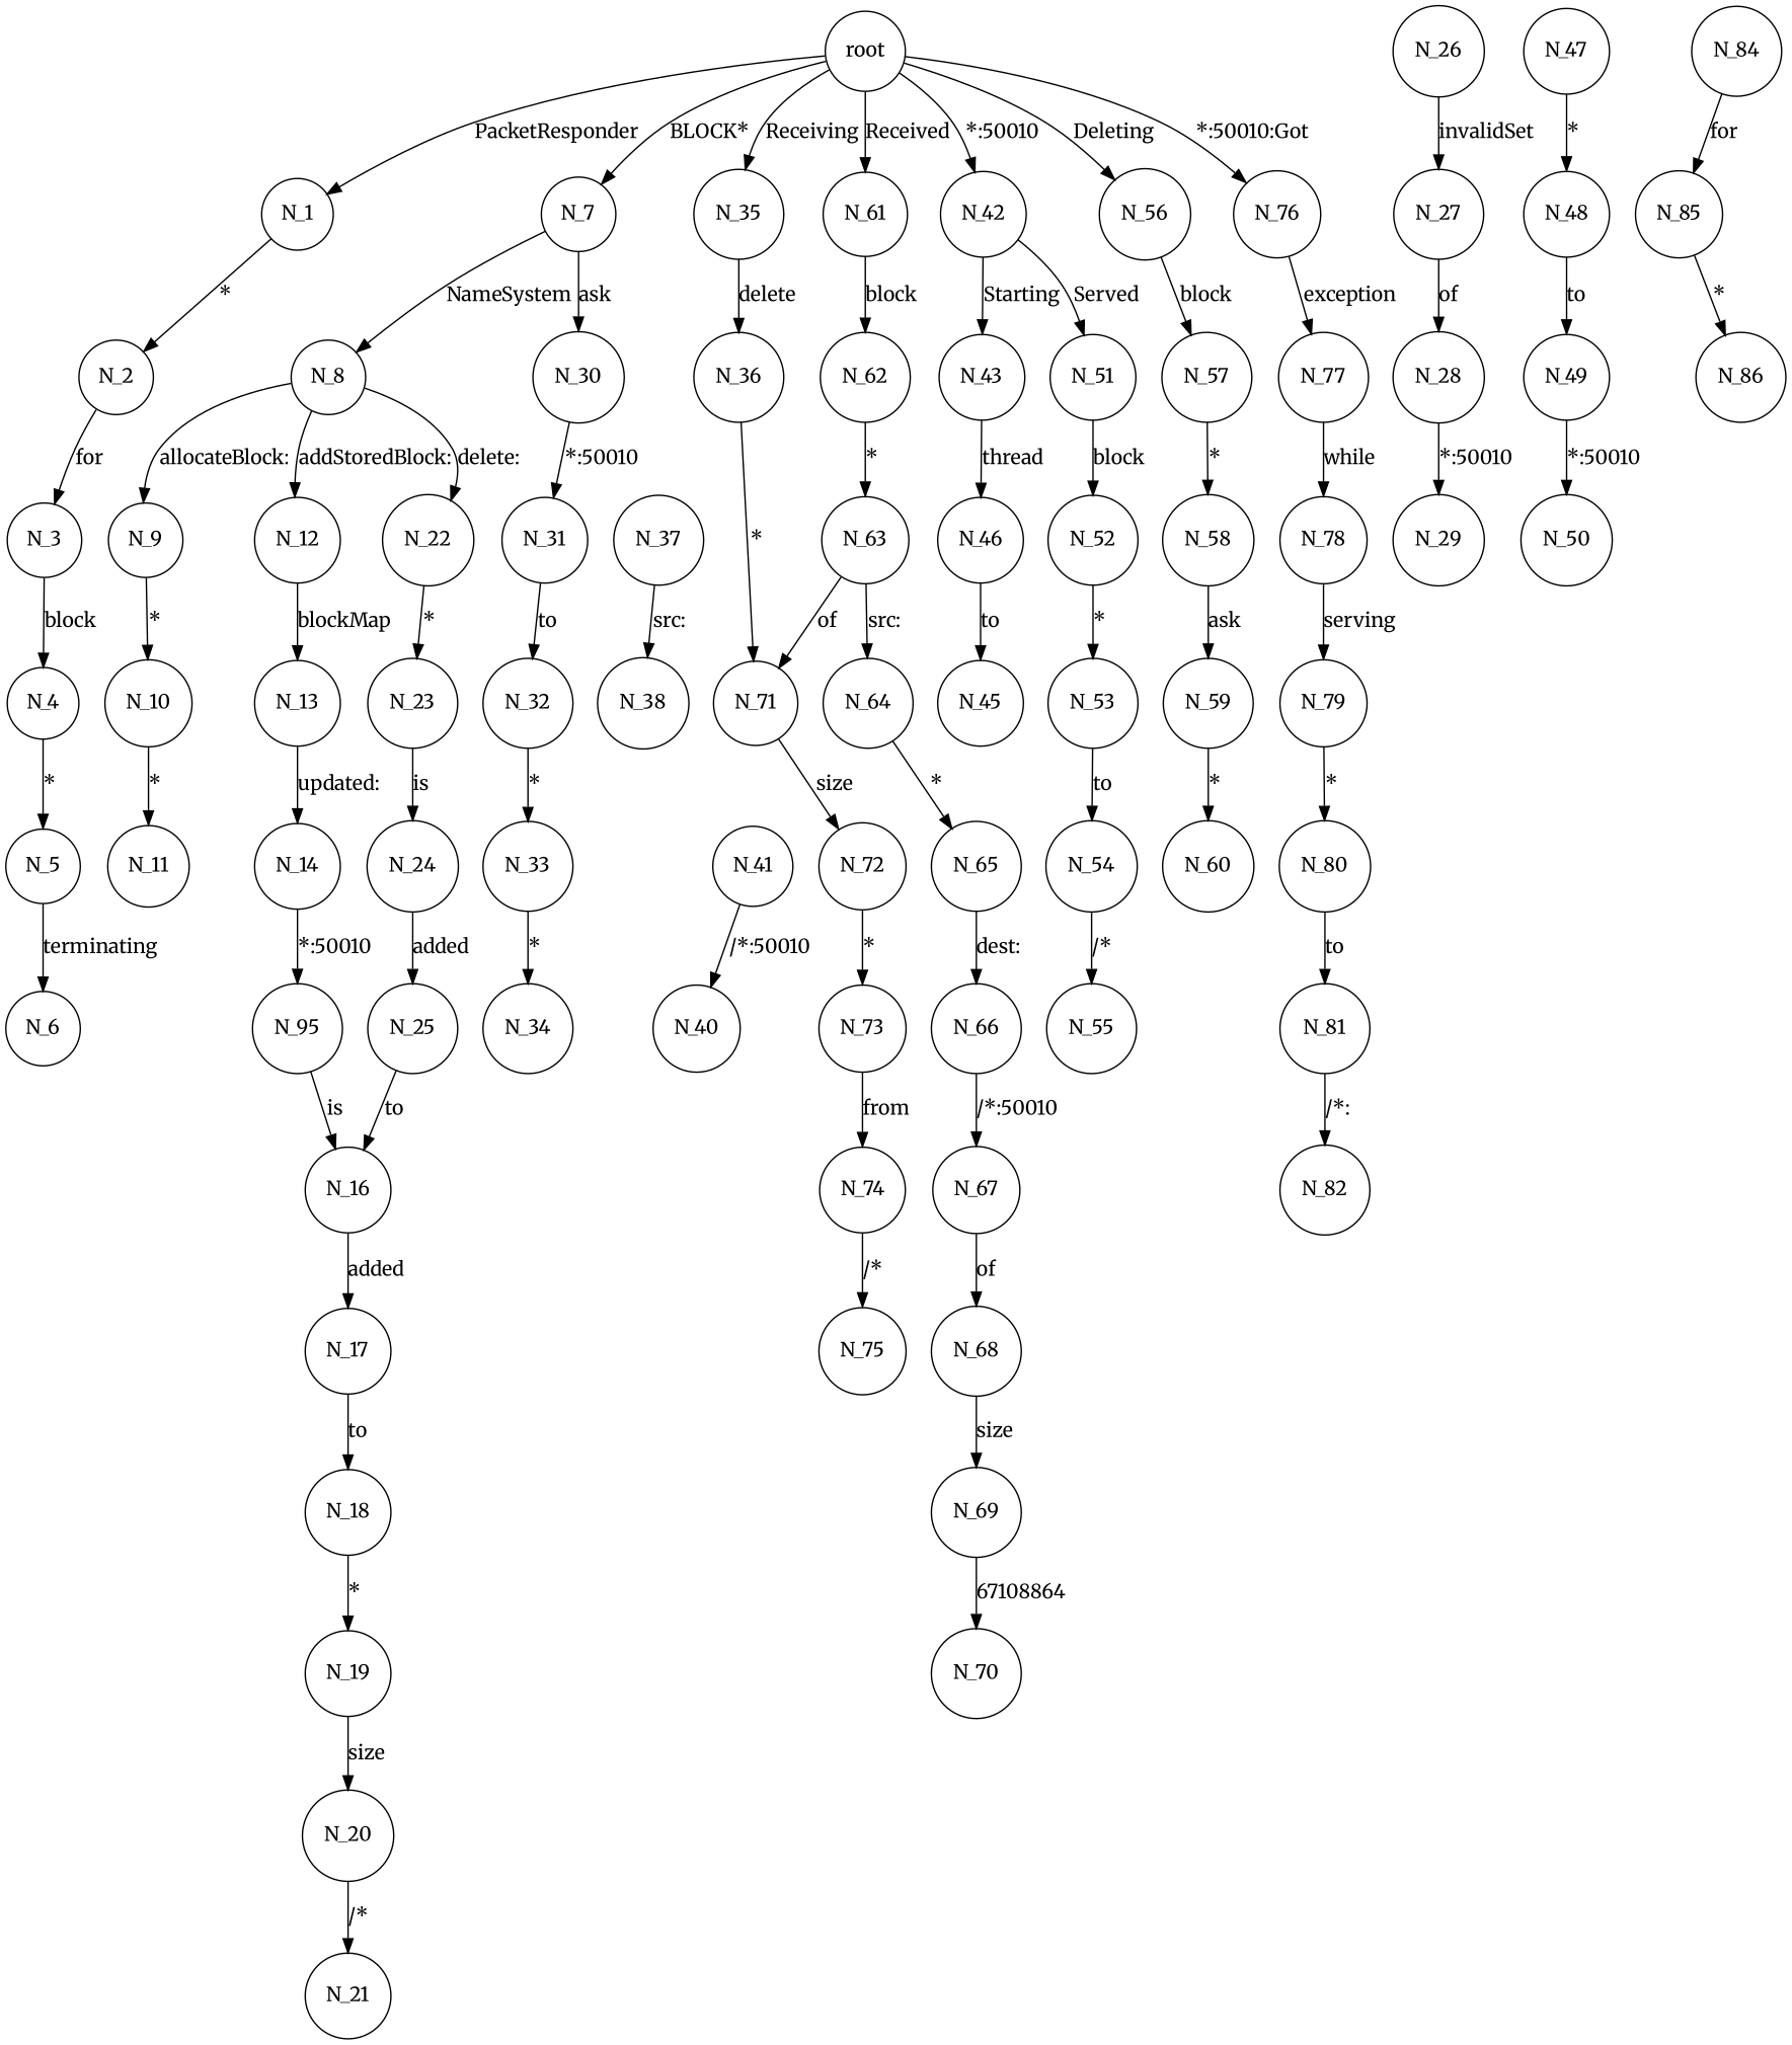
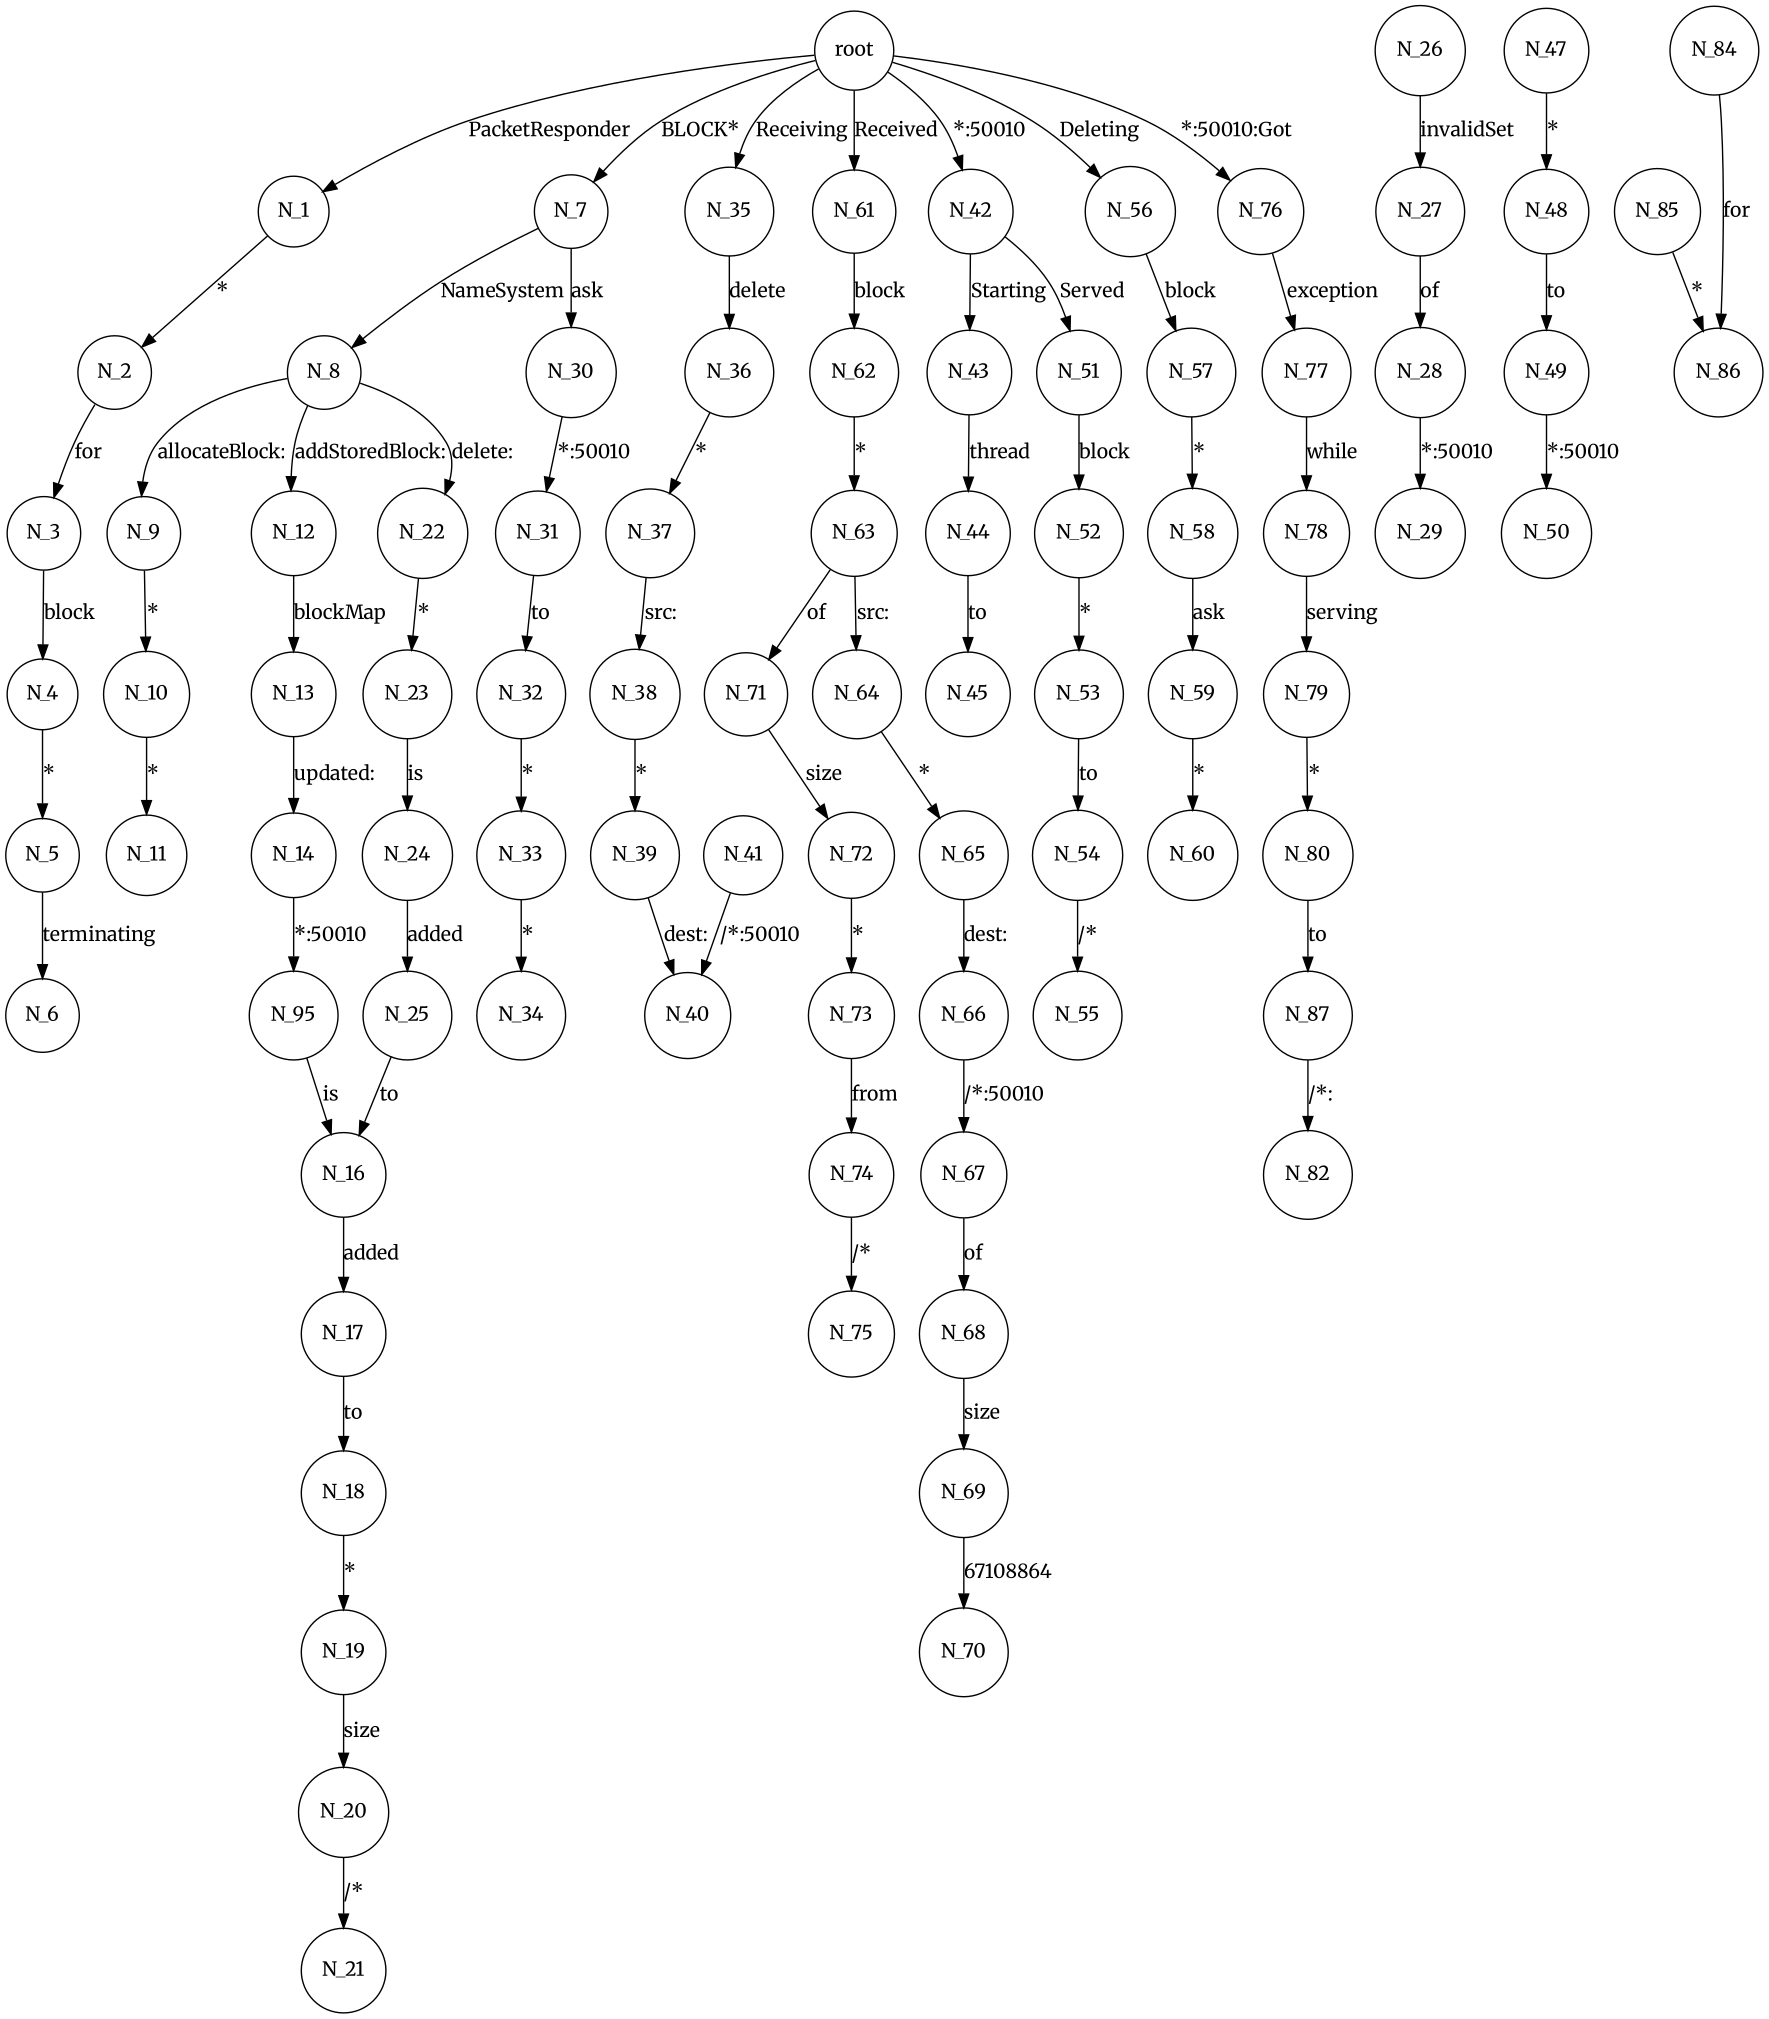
  strict digraph {
    fontname=Merriweather
    node [fontname=Merriweather shape=circle]
    edge [fontname=Merriweather]
    n1 [label=root]
    N_1
    N_7
    N_35
    N_42
    N_56
    N_61
    N_76
    N_2
    N_8
    N_30
    N_36
    N_43
    N_51
    N_57
    N_62
    N_77
    N_3
    N_4
    N_5
    N_6
    N_9
    N_12
    N_22
    N_31
    N_10
    N_13
    N_23
    N_11
    N_14
    n31 [label=N_95]
    N_16
    N_17
    N_18
    N_19
    N_20
    N_21
    N_24
    N_25
    N_26
    N_27
    N_28
    N_29
    N_32
    N_33
    N_34
    N_37
    N_38
+   N_39
    N_40
    N_41
-   N_44 [label=N_46]
+   N_44
    N_52
    N_45
    N_47
    N_48
    N_49
    N_50
    N_53
    N_54
    N_55
    N_58
    N_59
    N_60
    N_63
    N_64
    N_71
    N_65
    N_72
    N_66
    N_67
    N_68
    N_69
    N_70
    N_73
    N_74
    N_75
    N_78
    N_79
    N_80
-   N_81
+   N_81 [label=N_87]
    N_82
    N_84
    N_85
    N_86
    n1 -> N_1 [label=PacketResponder]
    n1 -> N_7 [label="BLOCK*"]
    n1 -> N_35 [label=Receiving]
    n1 -> N_42 [label="*:50010"]
    n1 -> N_56 [label=Deleting]
    n1 -> N_61 [label=Received]
    n1 -> N_76 [label="*:50010:Got"]
    N_1 -> N_2 [label="*"]
    N_7 -> N_8 [label=NameSystem]
    N_7 -> N_30 [label=ask]
    N_35 -> N_36 [label=delete]
    N_42 -> N_43 [label=Starting]
    N_42 -> N_51 [label=Served]
    N_56 -> N_57 [label=block]
    N_61 -> N_62 [label=block]
    N_76 -> N_77 [label=exception]
    N_2 -> N_3 [label=for]
    N_8 -> N_9 [label="allocateBlock:"]
    N_8 -> N_12 [label="addStoredBlock:"]
    N_8 -> N_22 [label="delete:"]
    N_30 -> N_31 [label="*:50010"]
-   N_36 -> N_71 [label="*"]
+   N_36 -> N_37 [label="*"]
    N_43 -> N_44 [label=thread]
    N_51 -> N_52 [label=block]
    N_57 -> N_58 [label="*"]
    N_62 -> N_63 [label="*"]
    N_77 -> N_78 [label=while]
    N_3 -> N_4 [label=block]
    N_4 -> N_5 [label="*"]
    N_5 -> N_6 [label=terminating]
    N_9 -> N_10 [label="*"]
    N_12 -> N_13 [label=blockMap]
    N_22 -> N_23 [label="*"]
    N_31 -> N_32 [label=to]
    N_10 -> N_11 [label="*"]
    N_13 -> N_14 [label="updated:"]
    N_23 -> N_24 [label=is]
    N_14 -> n31 [label="*:50010"]
    n31 -> N_16 [label=is]
    N_16 -> N_17 [label=added]
    N_17 -> N_18 [label=to]
    N_18 -> N_19 [label="*"]
    N_19 -> N_20 [label=size]
    N_20 -> N_21 [label="/*"]
    N_24 -> N_25 [label=added]
    N_25 -> N_16 [label=to]
    N_26 -> N_27 [label=invalidSet]
    N_27 -> N_28 [label=of]
    N_28 -> N_29 [label="*:50010"]
    N_32 -> N_33 [label="*"]
    N_33 -> N_34 [label="*"]
    N_37 -> N_38 [label="src:"]
+   N_38 -> N_39 [label="*"]
+   N_39 -> N_40 [label="dest:"]
    N_41 -> N_40 [label="/*:50010"]
    N_44 -> N_45 [label=to]
    N_52 -> N_53 [label="*"]
    N_47 -> N_48 [label="*"]
    N_48 -> N_49 [label=to]
    N_49 -> N_50 [label="*:50010"]
    N_53 -> N_54 [label=to]
    N_54 -> N_55 [label="/*"]
    N_58 -> N_59 [label=ask]
    N_59 -> N_60 [label="*"]
    N_63 -> N_64 [label="src:"]
    N_63 -> N_71 [label=of]
    N_64 -> N_65 [label="*"]
    N_71 -> N_72 [label=size]
    N_65 -> N_66 [label="dest:"]
    N_72 -> N_73 [label="*"]
    N_66 -> N_67 [label="/*:50010"]
    N_67 -> N_68 [label=of]
    N_68 -> N_69 [label=size]
    N_69 -> N_70 [label=67108864]
    N_73 -> N_74 [label=from]
    N_74 -> N_75 [label="/*"]
    N_78 -> N_79 [label=serving]
    N_79 -> N_80 [label="*"]
    N_80 -> N_81 [label=to]
    N_81 -> N_82 [label="/*:"]
-   N_84 -> N_85 [label=for]
+   N_84 -> N_86 [label=for]
    N_85 -> N_86 [label="*"]
  }
